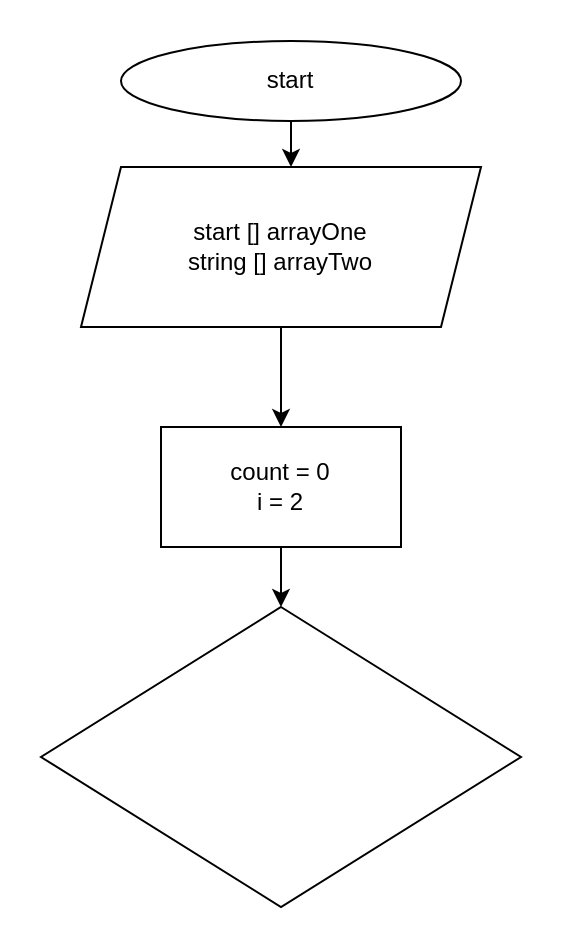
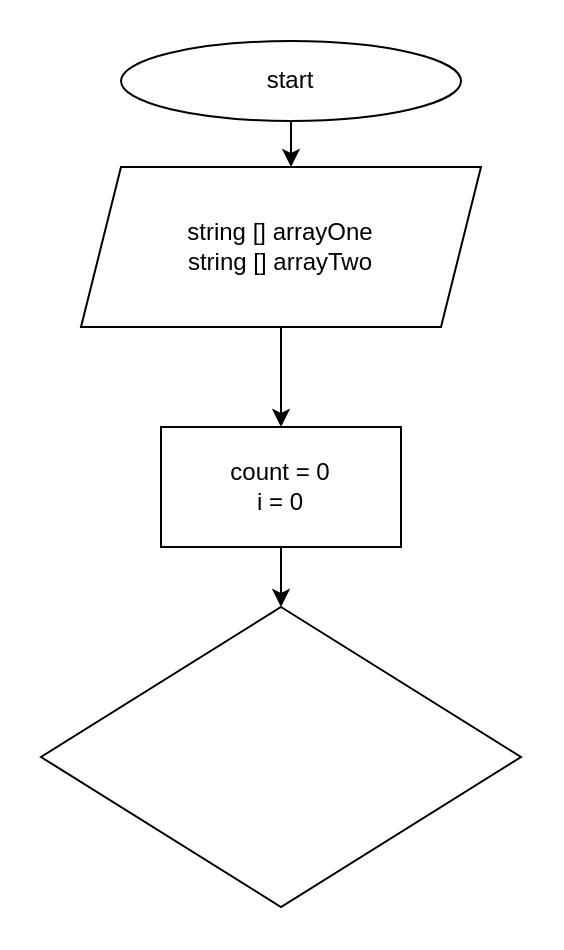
  <mxCell id="0" />
  <mxCell id="1" parent="0" />
  <mxCell id="2" style="edgeStyle=none;html=1;" edge="1" parent="1" source="3"><mxGeometry relative="1" as="geometry"><mxPoint x="145" y="83" as="targetPoint" /></mxGeometry></mxCell>
  <mxCell id="3" value="start" style="ellipse;whiteSpace=wrap;html=1;" vertex="1" parent="1"><mxGeometry x="60" y="20" width="170" height="40" as="geometry" /></mxCell>
  <mxCell id="4" style="edgeStyle=none;html=1;" edge="1" parent="1" source="5"><mxGeometry relative="1" as="geometry"><mxPoint x="140" y="213" as="targetPoint" /></mxGeometry></mxCell>
- <mxCell id="5" value="start [] arrayOne&lt;br&gt;string [] arrayTwo&lt;br&gt;" style="shape=parallelogram;perimeter=parallelogramPerimeter;whiteSpace=wrap;html=1;fixedSize=1;" vertex="1" parent="1"><mxGeometry x="40" y="83" width="200" height="80" as="geometry" /></mxCell>
+ <mxCell id="5" value="string [] arrayOne&lt;br&gt;string [] arrayTwo&lt;br&gt;" style="shape=parallelogram;perimeter=parallelogramPerimeter;whiteSpace=wrap;html=1;fixedSize=1;" vertex="1" parent="1"><mxGeometry x="40" y="83" width="200" height="80" as="geometry" /></mxCell>
  <mxCell id="6" style="edgeStyle=none;html=1;" edge="1" parent="1" source="7"><mxGeometry relative="1" as="geometry"><mxPoint x="140" y="303" as="targetPoint" /></mxGeometry></mxCell>
- <mxCell id="7" value="count = 0&lt;br&gt;i = 2" style="rounded=0;whiteSpace=wrap;html=1;" vertex="1" parent="1"><mxGeometry x="80" y="213" width="120" height="60" as="geometry" /></mxCell>
+ <mxCell id="7" value="count = 0&lt;br&gt;i = 0" style="rounded=0;whiteSpace=wrap;html=1;" vertex="1" parent="1"><mxGeometry x="80" y="213" width="120" height="60" as="geometry" /></mxCell>
  <mxCell id="8" value="" style="rhombus;whiteSpace=wrap;html=1;" vertex="1" parent="1"><mxGeometry x="20" y="303" width="240" height="150" as="geometry" /></mxCell>
